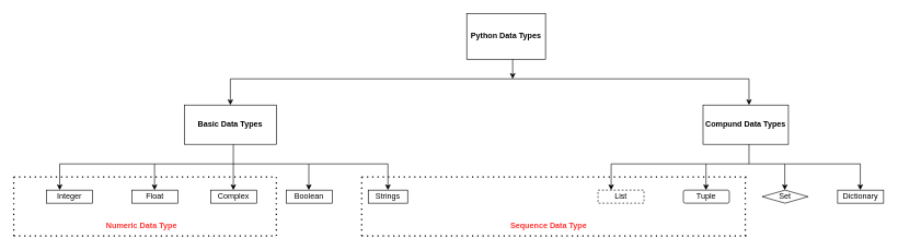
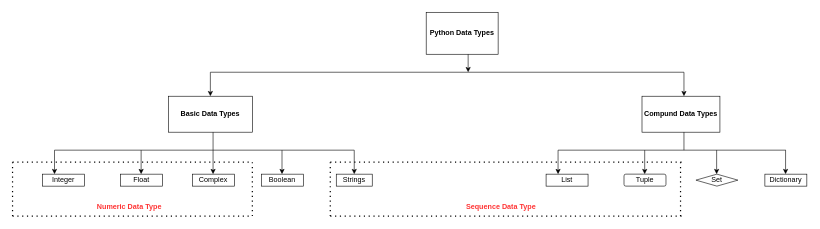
  <mxCell id="0" />
  <mxCell id="1" parent="0" />
  <mxCell id="2" value="&lt;b&gt;Python Data Types&lt;/b&gt;" style="rounded=0;whiteSpace=wrap;html=1;" vertex="1" parent="1"><mxGeometry x="710" y="20" width="120" height="70" as="geometry" /></mxCell>
  <mxCell id="3" value="&lt;b&gt;Basic Data Types&lt;/b&gt;" style="rounded=0;whiteSpace=wrap;html=1;" vertex="1" parent="1"><mxGeometry x="280" y="160" width="140" height="60" as="geometry" /></mxCell>
  <mxCell id="4" value="&lt;b&gt;Compund Data Types&lt;/b&gt;" style="rounded=0;whiteSpace=wrap;html=1;" vertex="1" parent="1"><mxGeometry x="1070" y="160" width="130" height="60" as="geometry" /></mxCell>
  <mxCell id="5" value="" style="endArrow=none;html=1;" edge="1" parent="1"><mxGeometry width="50" height="50" relative="1" as="geometry"><mxPoint x="354.5" y="250" as="sourcePoint" /><mxPoint x="354.5" y="220" as="targetPoint" /></mxGeometry></mxCell>
  <mxCell id="6" value="" style="endArrow=none;html=1;" edge="1" parent="1"><mxGeometry width="50" height="50" relative="1" as="geometry"><mxPoint x="350" y="120" as="sourcePoint" /><mxPoint x="1140" y="120" as="targetPoint" /></mxGeometry></mxCell>
  <mxCell id="7" value="" style="endArrow=classic;html=1;entryX=0.5;entryY=0;entryDx=0;entryDy=0;" edge="1" parent="1" target="3"><mxGeometry width="50" height="50" relative="1" as="geometry"><mxPoint x="350" y="120" as="sourcePoint" /><mxPoint x="980" y="150" as="targetPoint" /></mxGeometry></mxCell>
  <mxCell id="8" value="" style="endArrow=classic;html=1;entryX=0.5;entryY=0;entryDx=0;entryDy=0;" edge="1" parent="1"><mxGeometry width="50" height="50" relative="1" as="geometry"><mxPoint x="1140" y="120" as="sourcePoint" /><mxPoint x="1140" y="160" as="targetPoint" /></mxGeometry></mxCell>
  <mxCell id="9" value="" style="endArrow=classic;html=1;" edge="1" parent="1"><mxGeometry width="50" height="50" relative="1" as="geometry"><mxPoint x="780" y="90" as="sourcePoint" /><mxPoint x="780" y="120" as="targetPoint" /></mxGeometry></mxCell>
  <mxCell id="10" value="" style="endArrow=none;html=1;" edge="1" parent="1"><mxGeometry width="50" height="50" relative="1" as="geometry"><mxPoint x="1140" y="250" as="sourcePoint" /><mxPoint x="1140" y="220" as="targetPoint" /></mxGeometry></mxCell>
  <mxCell id="11" value="" style="group" vertex="1" connectable="0" parent="1"><mxGeometry x="910" y="250" width="435" height="60" as="geometry" /></mxCell>
  <mxCell id="12" value="Dictionary" style="rounded=0;whiteSpace=wrap;html=1;" vertex="1" parent="11"><mxGeometry x="365" y="40" width="70" height="20" as="geometry" /></mxCell>
- <mxCell id="13" value="List" style="rounded=0;whiteSpace=wrap;html=1;dashed=1;" vertex="1" parent="11"><mxGeometry y="40" width="70" height="20" as="geometry" /></mxCell>
+ <mxCell id="13" value="List" style="rounded=0;whiteSpace=wrap;html=1;" vertex="1" parent="11"><mxGeometry y="40" width="70" height="20" as="geometry" /></mxCell>
  <mxCell id="14" value="Tuple" style="whiteSpace=wrap;html=1;rounded=1;" vertex="1" parent="11"><mxGeometry x="130" y="40" width="70" height="20" as="geometry" /></mxCell>
  <mxCell id="15" value="" style="endArrow=none;html=1;" edge="1" parent="11"><mxGeometry width="50" height="50" relative="1" as="geometry"><mxPoint x="20" as="sourcePoint" /><mxPoint x="400" as="targetPoint" /></mxGeometry></mxCell>
  <mxCell id="16" value="Set" style="rhombus;whiteSpace=wrap;html=1;" vertex="1" parent="11"><mxGeometry x="250" y="40" width="70" height="20" as="geometry" /></mxCell>
  <mxCell id="17" value="" style="endArrow=classic;html=1;entryX=0.5;entryY=0;entryDx=0;entryDy=0;" edge="1" parent="11"><mxGeometry width="50" height="50" relative="1" as="geometry"><mxPoint x="20" as="sourcePoint" /><mxPoint x="20" y="40" as="targetPoint" /></mxGeometry></mxCell>
  <mxCell id="18" value="" style="endArrow=classic;html=1;entryX=0.5;entryY=0;entryDx=0;entryDy=0;" edge="1" parent="11"><mxGeometry width="50" height="50" relative="1" as="geometry"><mxPoint x="164.5" as="sourcePoint" /><mxPoint x="164.5" y="40" as="targetPoint" /></mxGeometry></mxCell>
  <mxCell id="19" value="" style="endArrow=classic;html=1;entryX=0.5;entryY=0;entryDx=0;entryDy=0;" edge="1" parent="11"><mxGeometry width="50" height="50" relative="1" as="geometry"><mxPoint x="284.5" as="sourcePoint" /><mxPoint x="284.5" y="40" as="targetPoint" /></mxGeometry></mxCell>
  <mxCell id="20" value="" style="endArrow=classic;html=1;entryX=0.5;entryY=0;entryDx=0;entryDy=0;" edge="1" parent="11"><mxGeometry width="50" height="50" relative="1" as="geometry"><mxPoint x="399.5" as="sourcePoint" /><mxPoint x="399.5" y="40" as="targetPoint" /></mxGeometry></mxCell>
  <mxCell id="21" value="" style="endArrow=none;dashed=1;html=1;dashPattern=1 3;strokeWidth=2;" edge="1" parent="11"><mxGeometry width="50" height="50" relative="1" as="geometry"><mxPoint x="-360" y="20" as="sourcePoint" /><mxPoint x="230" y="20" as="targetPoint" /></mxGeometry></mxCell>
  <mxCell id="22" value="Integer" style="rounded=0;whiteSpace=wrap;html=1;container=0;" vertex="1" parent="1"><mxGeometry x="70" y="290" width="70" height="20" as="geometry" /></mxCell>
  <mxCell id="23" value="Float" style="rounded=0;whiteSpace=wrap;html=1;container=0;" vertex="1" parent="1"><mxGeometry x="200" y="290" width="70" height="20" as="geometry" /></mxCell>
  <mxCell id="24" value="" style="endArrow=none;html=1;" edge="1" parent="1"><mxGeometry width="50" height="50" relative="1" as="geometry"><mxPoint x="90" y="250" as="sourcePoint" /><mxPoint x="590" y="250" as="targetPoint" /></mxGeometry></mxCell>
  <mxCell id="25" value="Complex" style="rounded=0;whiteSpace=wrap;html=1;container=0;" vertex="1" parent="1"><mxGeometry x="320" y="290" width="70" height="20" as="geometry" /></mxCell>
  <mxCell id="26" value="Boolean" style="rounded=0;whiteSpace=wrap;html=1;container=0;" vertex="1" parent="1"><mxGeometry x="435" y="290" width="70" height="20" as="geometry" /></mxCell>
  <mxCell id="27" value="Strings" style="rounded=0;whiteSpace=wrap;html=1;container=0;" vertex="1" parent="1"><mxGeometry x="560" y="290" width="60" height="20" as="geometry" /></mxCell>
  <mxCell id="28" value="" style="endArrow=classic;html=1;entryX=0.5;entryY=0;entryDx=0;entryDy=0;movable=0;resizable=0;rotatable=0;deletable=0;editable=0;connectable=0;" edge="1" parent="1" target="27"><mxGeometry width="50" height="50" relative="1" as="geometry"><mxPoint x="590" y="250" as="sourcePoint" /><mxPoint x="590" y="280" as="targetPoint" /></mxGeometry></mxCell>
  <mxCell id="29" value="" style="endArrow=classic;html=1;entryX=0.5;entryY=0;entryDx=0;entryDy=0;" edge="1" parent="1"><mxGeometry width="50" height="50" relative="1" as="geometry"><mxPoint x="90" y="250" as="sourcePoint" /><mxPoint x="90" y="290" as="targetPoint" /></mxGeometry></mxCell>
  <mxCell id="30" value="" style="endArrow=classic;html=1;entryX=0.5;entryY=0;entryDx=0;entryDy=0;" edge="1" parent="1"><mxGeometry width="50" height="50" relative="1" as="geometry"><mxPoint x="234.5" y="250" as="sourcePoint" /><mxPoint x="234.5" y="290" as="targetPoint" /></mxGeometry></mxCell>
  <mxCell id="31" value="" style="endArrow=classic;html=1;entryX=0.5;entryY=0;entryDx=0;entryDy=0;" edge="1" parent="1"><mxGeometry width="50" height="50" relative="1" as="geometry"><mxPoint x="354.5" y="250" as="sourcePoint" /><mxPoint x="354.5" y="290" as="targetPoint" /></mxGeometry></mxCell>
  <mxCell id="32" value="" style="endArrow=classic;html=1;entryX=0.5;entryY=0;entryDx=0;entryDy=0;" edge="1" parent="1"><mxGeometry width="50" height="50" relative="1" as="geometry"><mxPoint x="469.5" y="250" as="sourcePoint" /><mxPoint x="469.5" y="290" as="targetPoint" /></mxGeometry></mxCell>
  <mxCell id="33" value="" style="endArrow=none;dashed=1;html=1;dashPattern=1 3;strokeWidth=2;" edge="1" parent="1"><mxGeometry width="50" height="50" relative="1" as="geometry"><mxPoint x="550" y="270" as="sourcePoint" /><mxPoint x="550" y="360" as="targetPoint" /></mxGeometry></mxCell>
  <mxCell id="34" value="" style="endArrow=none;dashed=1;html=1;dashPattern=1 3;strokeWidth=2;" edge="1" parent="1"><mxGeometry width="50" height="50" relative="1" as="geometry"><mxPoint x="550" y="360" as="sourcePoint" /><mxPoint x="1140" y="360" as="targetPoint" /></mxGeometry></mxCell>
  <mxCell id="35" value="" style="endArrow=none;dashed=1;html=1;dashPattern=1 3;strokeWidth=2;" edge="1" parent="1"><mxGeometry width="50" height="50" relative="1" as="geometry"><mxPoint x="1134.29" y="270" as="sourcePoint" /><mxPoint x="1134.29" y="360" as="targetPoint" /></mxGeometry></mxCell>
  <mxCell id="36" value="&lt;b&gt;&lt;font color=&quot;#ff3333&quot;&gt;Sequence Data Type&lt;/font&gt;&lt;/b&gt;" style="text;html=1;strokeColor=none;fillColor=none;align=center;verticalAlign=middle;whiteSpace=wrap;rounded=0;" vertex="1" parent="1"><mxGeometry x="750" y="330" width="170" height="30" as="geometry" /></mxCell>
  <mxCell id="37" value="" style="endArrow=none;dashed=1;html=1;dashPattern=1 3;strokeWidth=2;" edge="1" parent="1"><mxGeometry width="50" height="50" relative="1" as="geometry"><mxPoint x="20" y="270" as="sourcePoint" /><mxPoint x="420" y="270" as="targetPoint" /></mxGeometry></mxCell>
  <mxCell id="38" value="" style="endArrow=none;dashed=1;html=1;dashPattern=1 3;strokeWidth=2;" edge="1" parent="1"><mxGeometry width="50" height="50" relative="1" as="geometry"><mxPoint x="20" y="360" as="sourcePoint" /><mxPoint x="420" y="360" as="targetPoint" /></mxGeometry></mxCell>
  <mxCell id="39" value="" style="endArrow=none;dashed=1;html=1;dashPattern=1 3;strokeWidth=2;" edge="1" parent="1"><mxGeometry width="50" height="50" relative="1" as="geometry"><mxPoint x="20" y="270" as="sourcePoint" /><mxPoint x="20" y="360" as="targetPoint" /></mxGeometry></mxCell>
  <mxCell id="40" value="" style="endArrow=none;dashed=1;html=1;dashPattern=1 3;strokeWidth=2;" edge="1" parent="1"><mxGeometry width="50" height="50" relative="1" as="geometry"><mxPoint x="420" y="270" as="sourcePoint" /><mxPoint x="420" y="360" as="targetPoint" /></mxGeometry></mxCell>
  <mxCell id="41" value="&lt;b&gt;&lt;font color=&quot;#ff3333&quot;&gt;Numeric Data Type&lt;/font&gt;&lt;/b&gt;" style="text;html=1;strokeColor=none;fillColor=none;align=center;verticalAlign=middle;whiteSpace=wrap;rounded=0;" vertex="1" parent="1"><mxGeometry x="130" y="330" width="170" height="30" as="geometry" /></mxCell>
